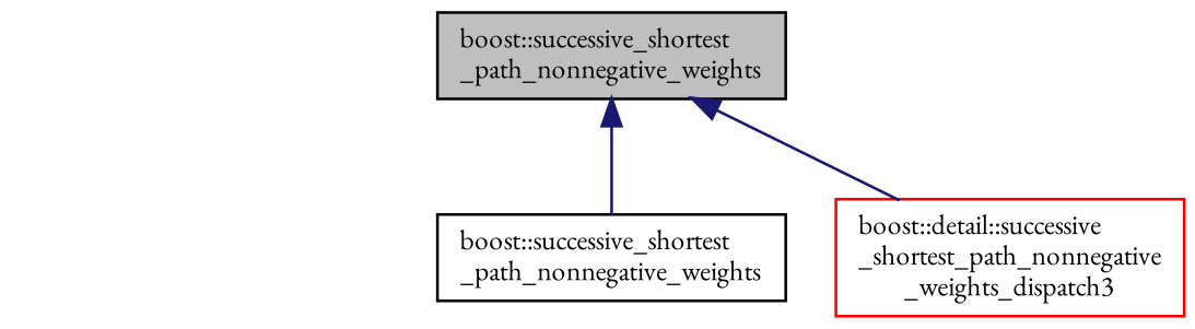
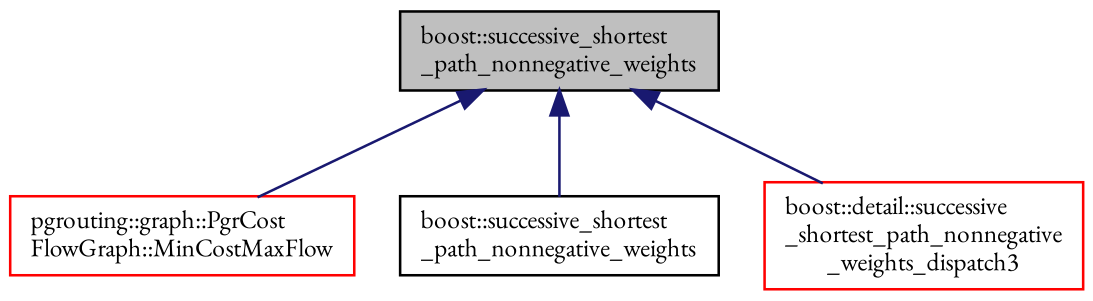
  digraph {
    rankdir=TB
    fontname="EB Garamond"
    node [color=black fillcolor=white fontname="EB Garamond" fontsize=10 shape=record style=filled]
    edge [color=midnightblue dir=back fontname="EB Garamond" fontsize=10 labelfontname=Helvetica labelfontsize=10 style=solid]
    n1 [fillcolor=grey75 fontcolor=black height=0.2 label="boost::successive_shortest\l_path_nonnegative_weights" width=0.4]
+   n2 [color=red height=0.2 label="pgrouting::graph::PgrCost\lFlowGraph::MinCostMaxFlow" width=0.4]
    n3 [height=0.2 label="boost::successive_shortest\l_path_nonnegative_weights" width=0.4]
    n4 [color=red height=0.2 label="boost::detail::successive\l_shortest_path_nonnegative\l_weights_dispatch3" width=0.4]
+   n1 -> n2
    n1 -> n3
    n1 -> n4
  }
